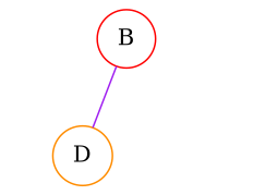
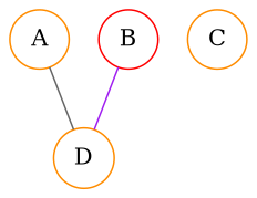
  graph {
    node [shape=circle color=darkorange]
+   A
    D
    B [color=red]
+   C
+   A -- D [color=gray40]
    B -- D [color=purple]
  }
